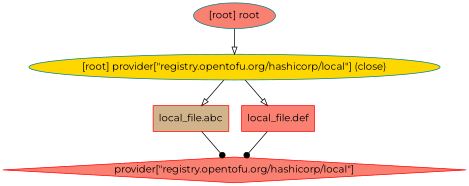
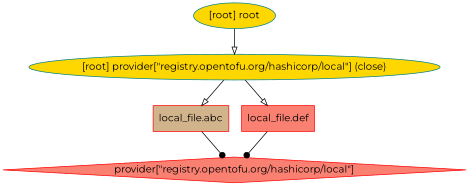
  digraph {
    compound=true
    newrank=true
    fontname=Montserrat
    node [style=filled fillcolor=salmon color=red fontname=Montserrat]
    edge [arrowhead=onormal fontname=Montserrat]
    n1 [label="local_file.abc" shape=box fillcolor=tan]
    n2 [label="provider[\"registry.opentofu.org/hashicorp/local\"]" shape=diamond]
    n3 [label="local_file.def" shape=box]
    "[root] provider[\"registry.opentofu.org/hashicorp/local\"] (close)" [fillcolor=gold color=teal]
-   "[root] root" [color=teal]
+   "[root] root" [fillcolor=gold color=teal]
    subgraph sub_1 {
      n1
      n2
      n3
      "[root] provider[\"registry.opentofu.org/hashicorp/local\"] (close)"
      "[root] root"
    }
    n1 -> n2 [arrowhead=dot]
    n3 -> n2 [arrowhead=dot]
    "[root] provider[\"registry.opentofu.org/hashicorp/local\"] (close)" -> n1
    "[root] provider[\"registry.opentofu.org/hashicorp/local\"] (close)" -> n3
    "[root] root" -> "[root] provider[\"registry.opentofu.org/hashicorp/local\"] (close)"
  }
